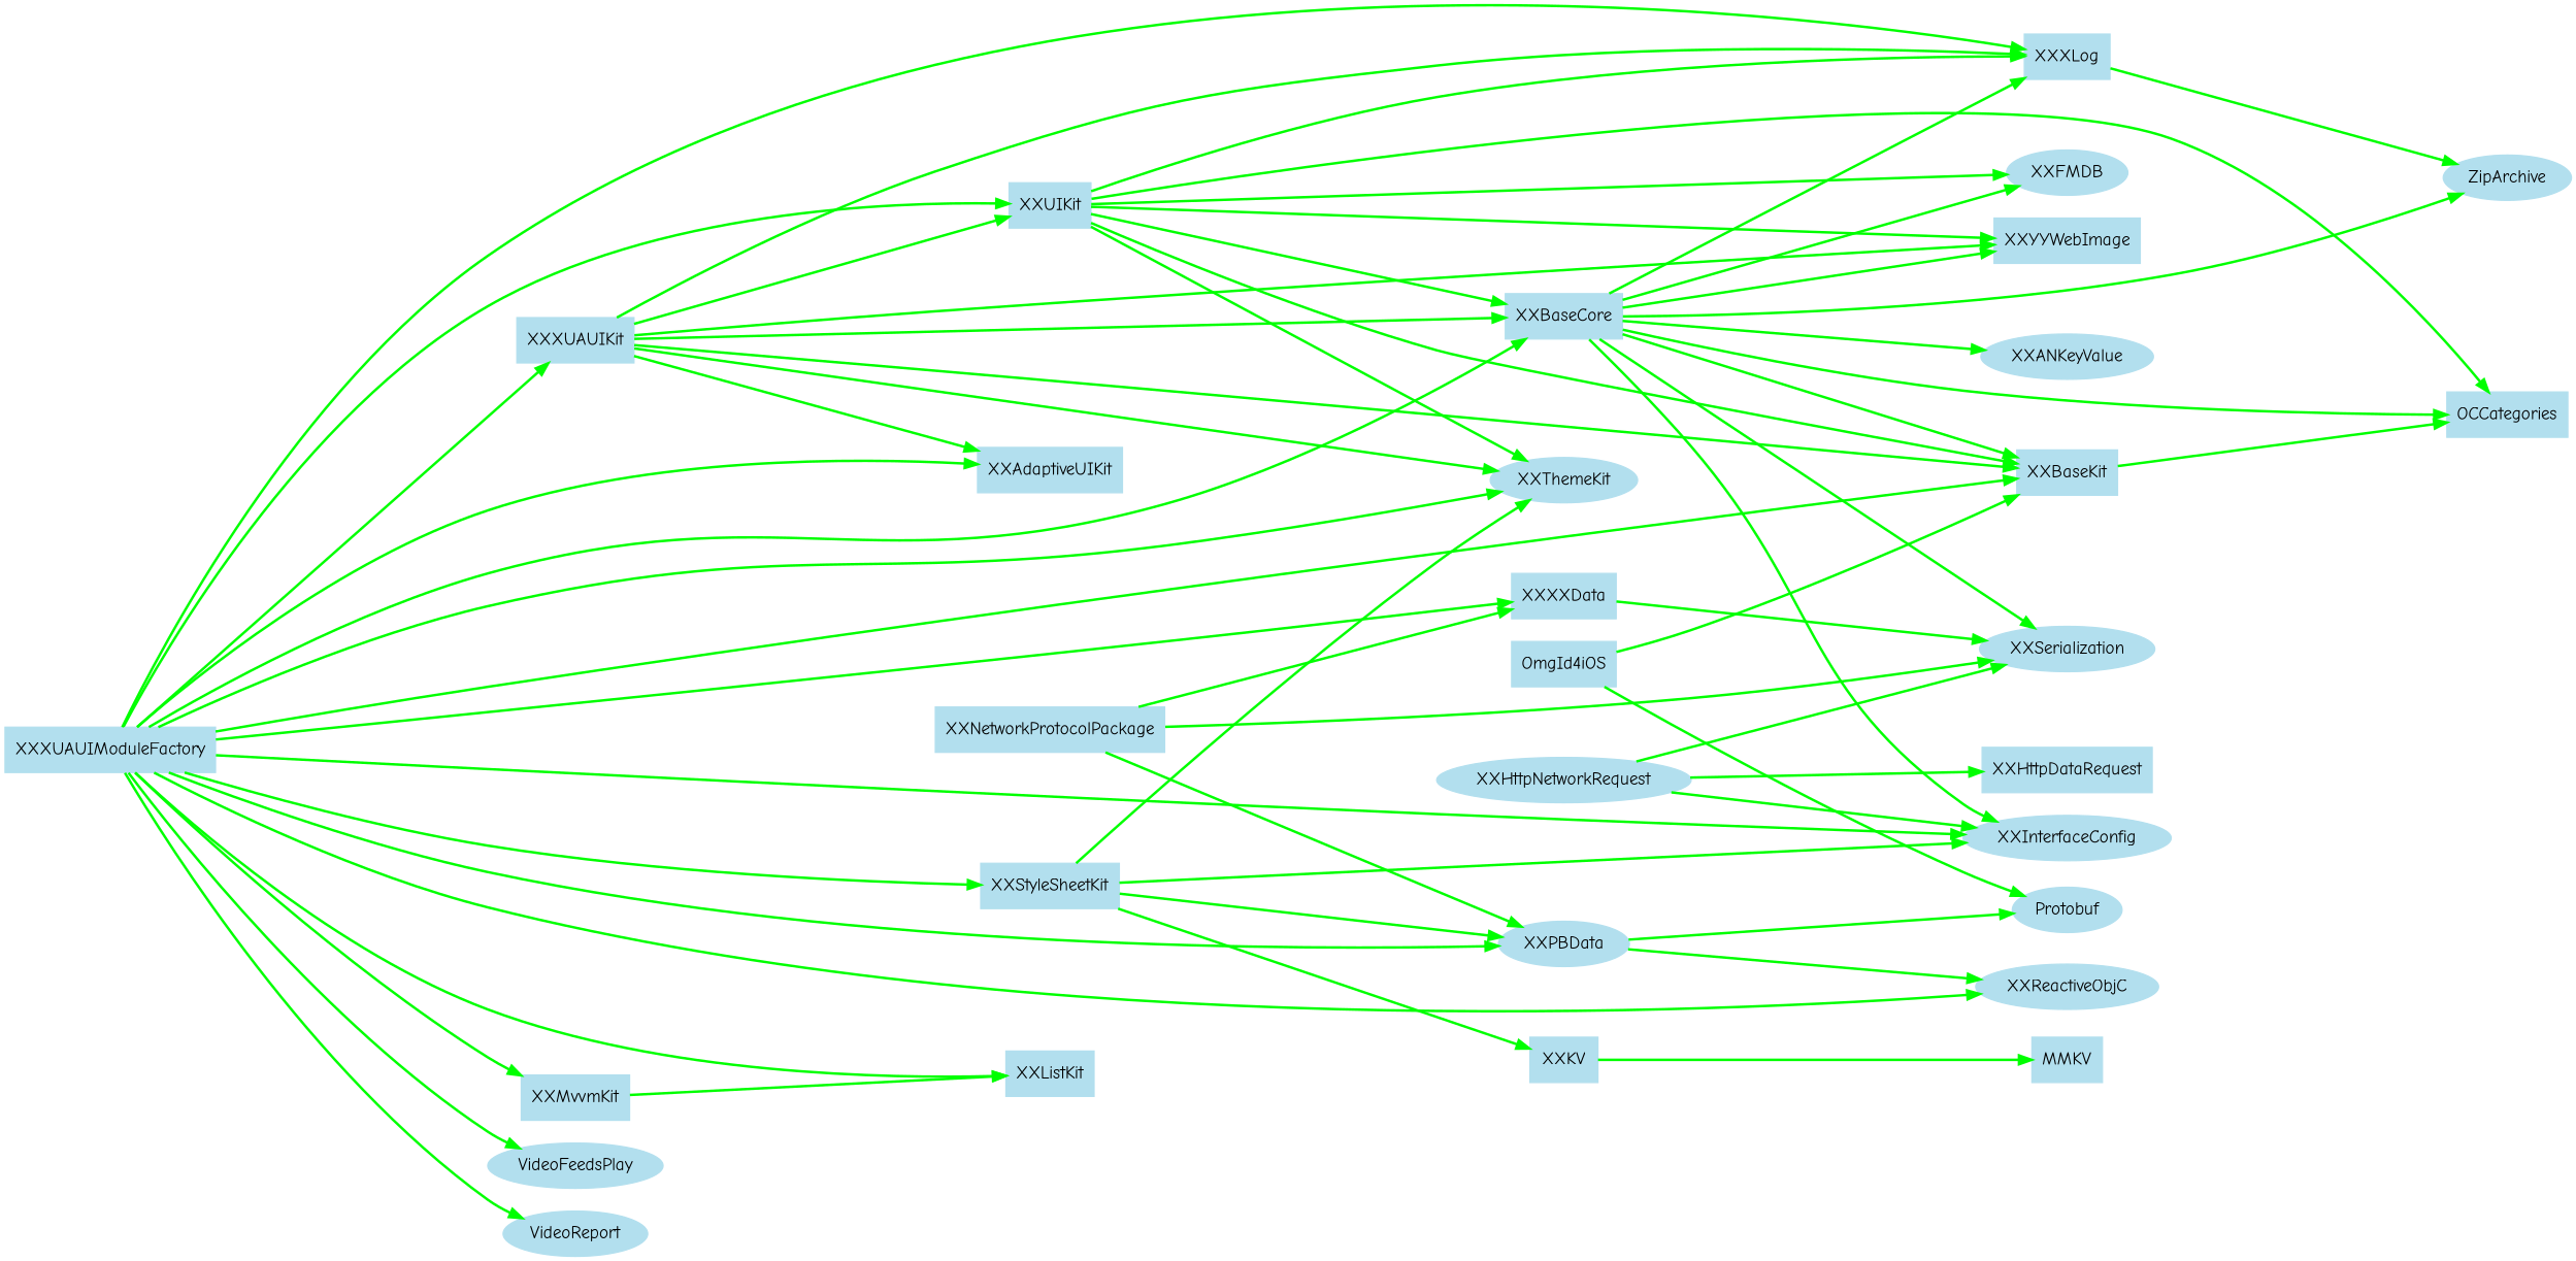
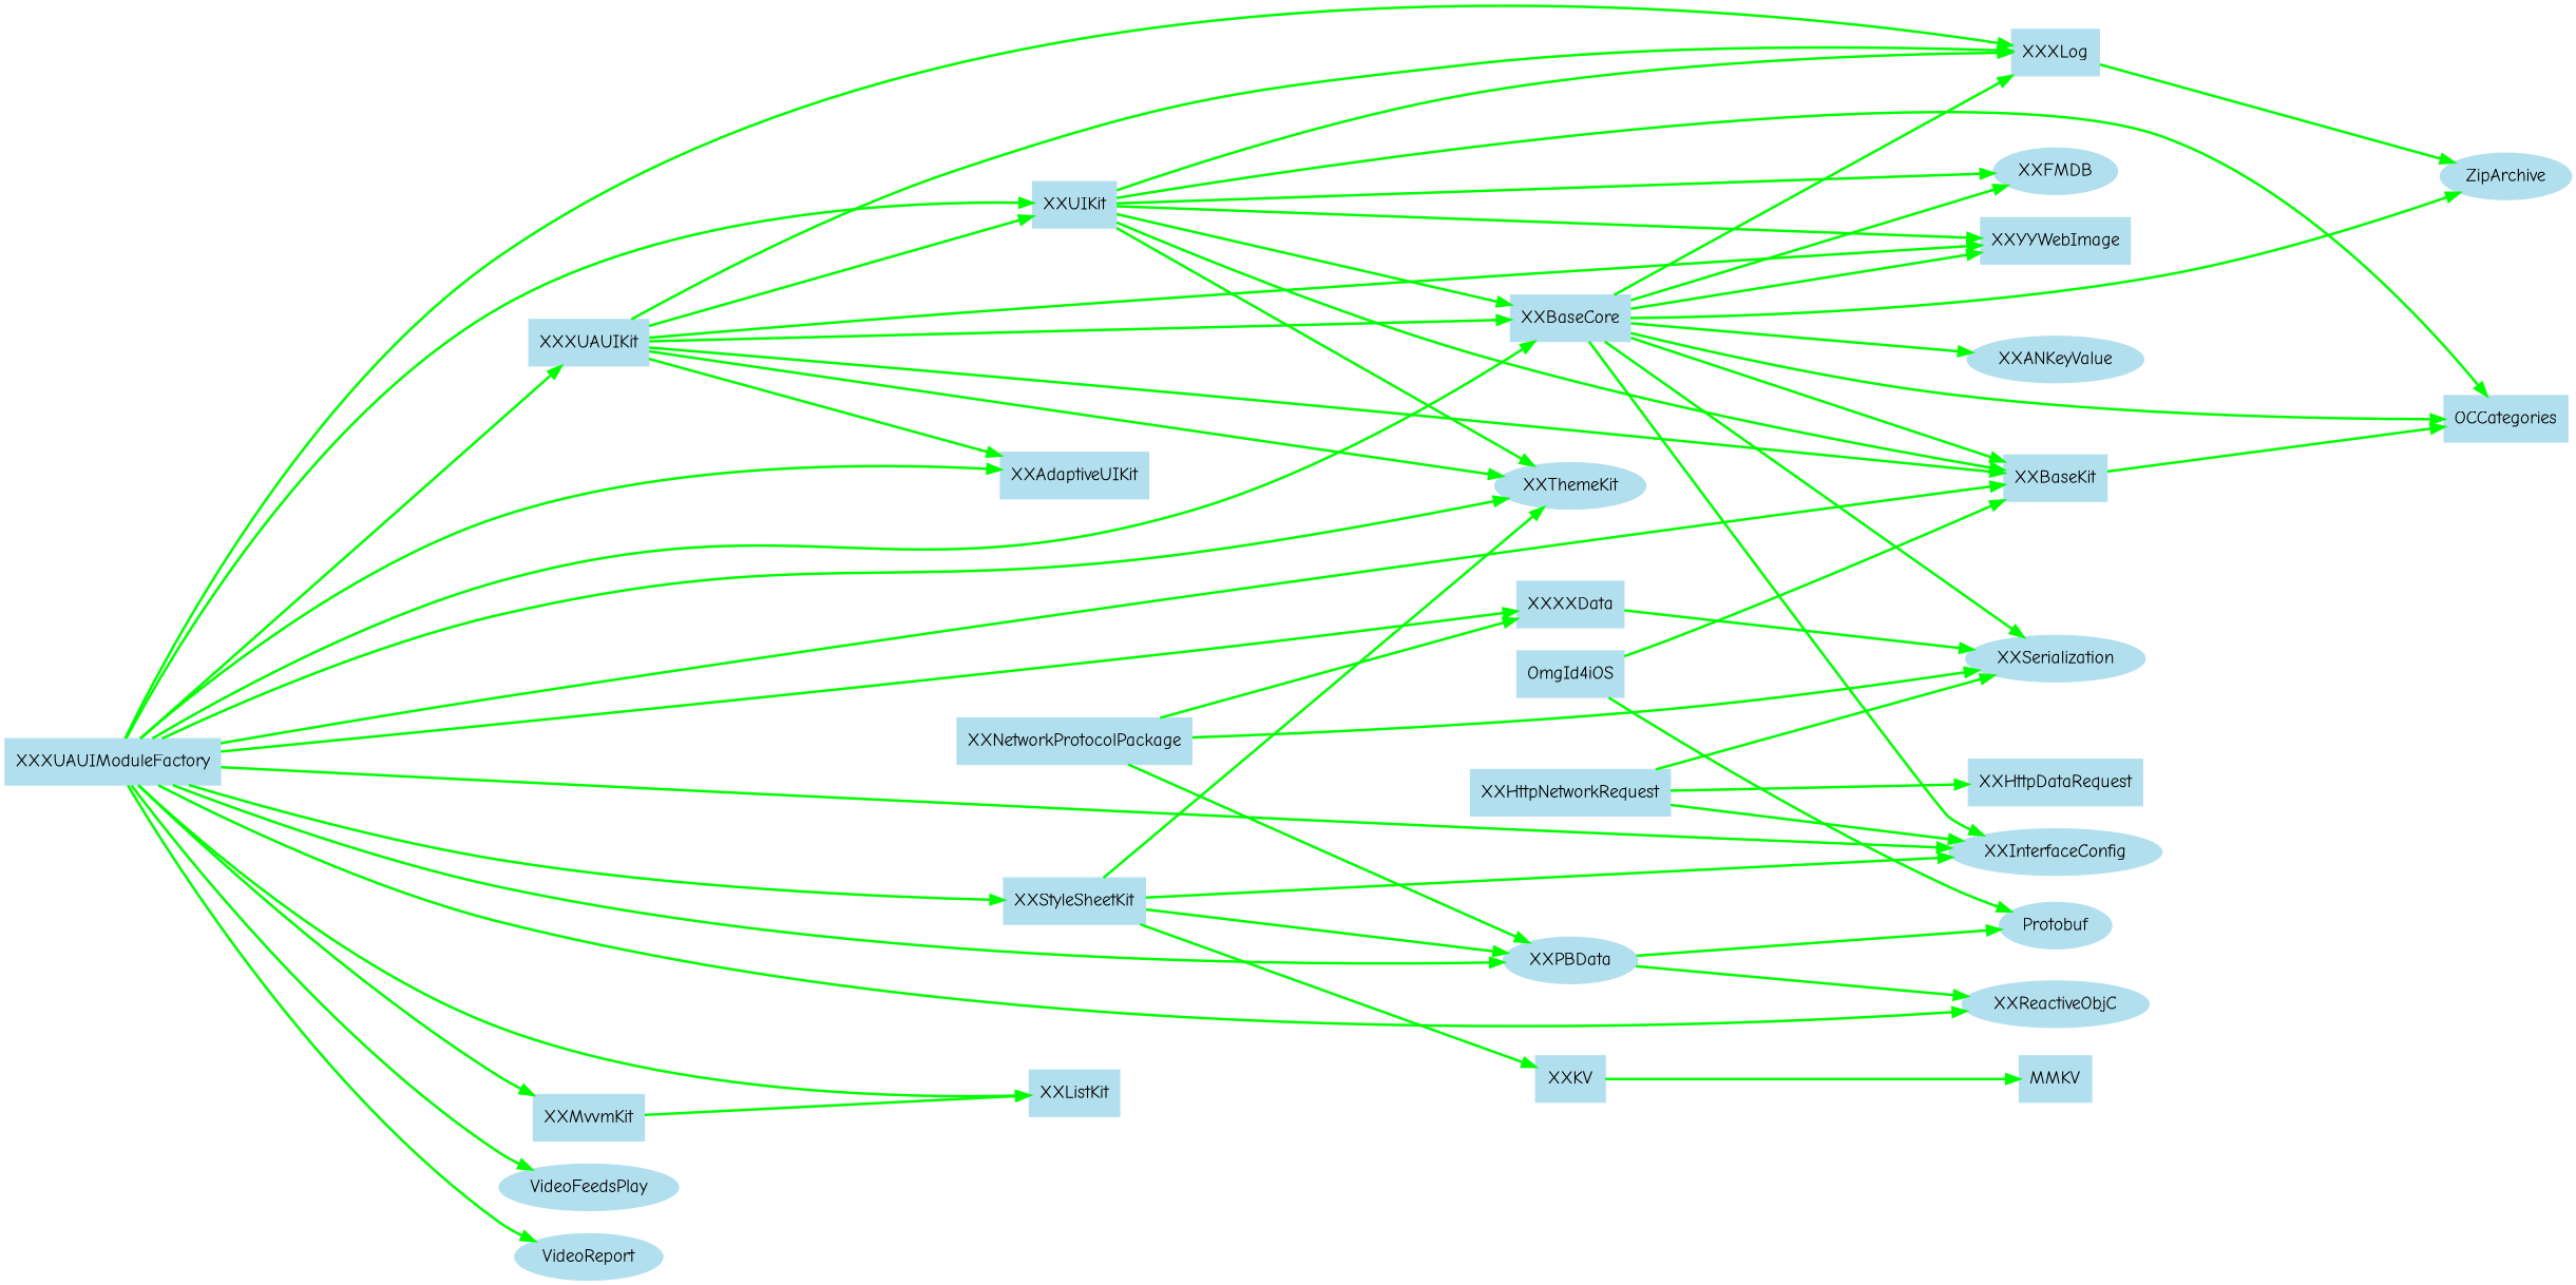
  digraph {
    fontname="Comic Neue"
    rankdir=LR
    ranksep=3
    node [color=lightblue2 fontname="Comic Neue" shape=box style=filled]
    edge [color=green fontname="Comic Neue" shape=box style=bold]
    OmgId4iOS
    XXBaseKit
    Protobuf [shape=""]
    OCCategories
    XXSerialization [shape=""]
    XXXXData
    XXXUAUIKit
    XXAdaptiveUIKit
    XXBaseCore
    XXThemeKit [shape=""]
    XXUIKit
    XXXLog
    XXYYWebImage
    XXInterfaceConfig [shape=""]
    XXANKeyValue [shape=""]
    XXFMDB [shape=""]
    ZipArchive [shape=""]
    XXXUAUIModuleFactory
    XXListKit
    XXMvvmKit
    XXPBData [shape=ellipse]
    XXReactiveObjC [shape=""]
    XXStyleSheetKit
    VideoFeedsPlay [shape=""]
    VideoReport [shape=""]
    XXKV
    MMKV
-   XXHttpNetworkRequest [shape=ellipse]
+   XXHttpNetworkRequest
    XXHttpDataRequest
    XXNetworkProtocolPackage
    OmgId4iOS -> XXBaseKit
    OmgId4iOS -> Protobuf
    XXBaseKit -> OCCategories
    XXXXData -> XXSerialization
    XXXUAUIKit -> XXBaseKit
    XXXUAUIKit -> XXAdaptiveUIKit
    XXXUAUIKit -> XXBaseCore
    XXXUAUIKit -> XXThemeKit
    XXXUAUIKit -> XXUIKit
    XXXUAUIKit -> XXXLog
    XXXUAUIKit -> XXYYWebImage
    XXBaseCore -> XXBaseKit
    XXBaseCore -> OCCategories
    XXBaseCore -> XXSerialization
    XXBaseCore -> XXXLog
    XXBaseCore -> XXYYWebImage
    XXBaseCore -> XXInterfaceConfig
    XXBaseCore -> XXANKeyValue
    XXBaseCore -> XXFMDB
    XXBaseCore -> ZipArchive
    XXUIKit -> XXBaseKit
    XXUIKit -> OCCategories
    XXUIKit -> XXBaseCore
    XXUIKit -> XXThemeKit
    XXUIKit -> XXXLog
    XXUIKit -> XXYYWebImage
    XXUIKit -> XXFMDB
    XXXLog -> ZipArchive
    XXXUAUIModuleFactory -> XXBaseKit
    XXXUAUIModuleFactory -> XXXXData
    XXXUAUIModuleFactory -> XXXUAUIKit
    XXXUAUIModuleFactory -> XXAdaptiveUIKit
    XXXUAUIModuleFactory -> XXBaseCore
    XXXUAUIModuleFactory -> XXThemeKit
    XXXUAUIModuleFactory -> XXUIKit
    XXXUAUIModuleFactory -> XXXLog
    XXXUAUIModuleFactory -> XXInterfaceConfig
    XXXUAUIModuleFactory -> XXListKit
    XXXUAUIModuleFactory -> XXMvvmKit
    XXXUAUIModuleFactory -> XXPBData
    XXXUAUIModuleFactory -> XXReactiveObjC
    XXXUAUIModuleFactory -> XXStyleSheetKit
    XXXUAUIModuleFactory -> VideoFeedsPlay
    XXXUAUIModuleFactory -> VideoReport
    XXMvvmKit -> XXListKit
    XXPBData -> Protobuf
    XXPBData -> XXReactiveObjC
    XXStyleSheetKit -> XXThemeKit
    XXStyleSheetKit -> XXInterfaceConfig
    XXStyleSheetKit -> XXPBData
    XXStyleSheetKit -> XXKV
    XXKV -> MMKV
    XXHttpNetworkRequest -> XXSerialization
    XXHttpNetworkRequest -> XXInterfaceConfig
    XXHttpNetworkRequest -> XXHttpDataRequest
    XXNetworkProtocolPackage -> XXSerialization
    XXNetworkProtocolPackage -> XXXXData
    XXNetworkProtocolPackage -> XXPBData
  }
